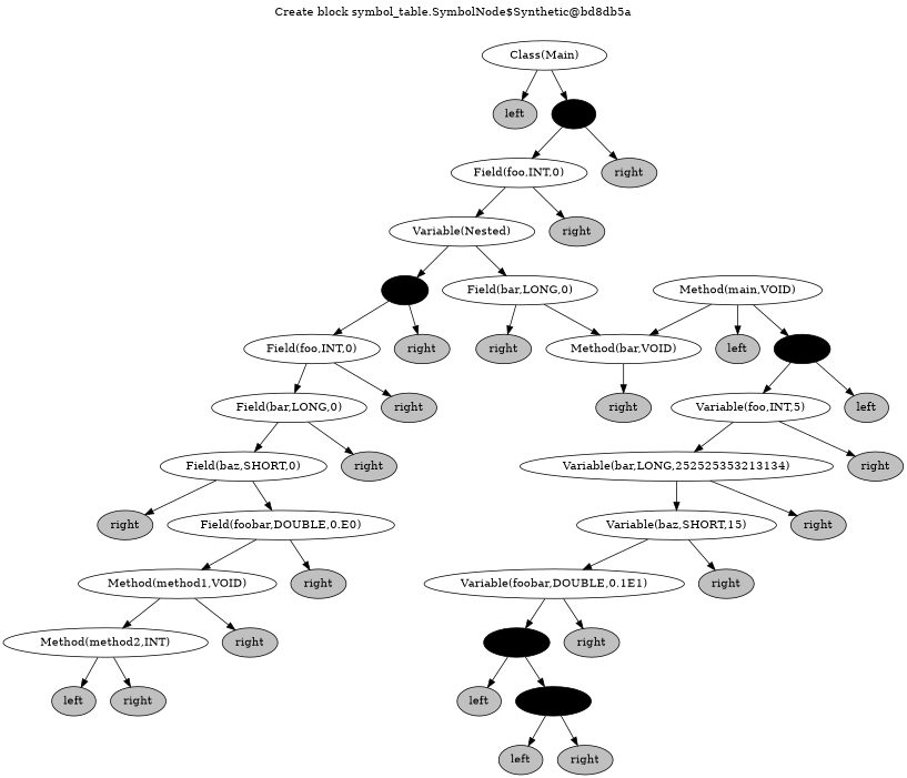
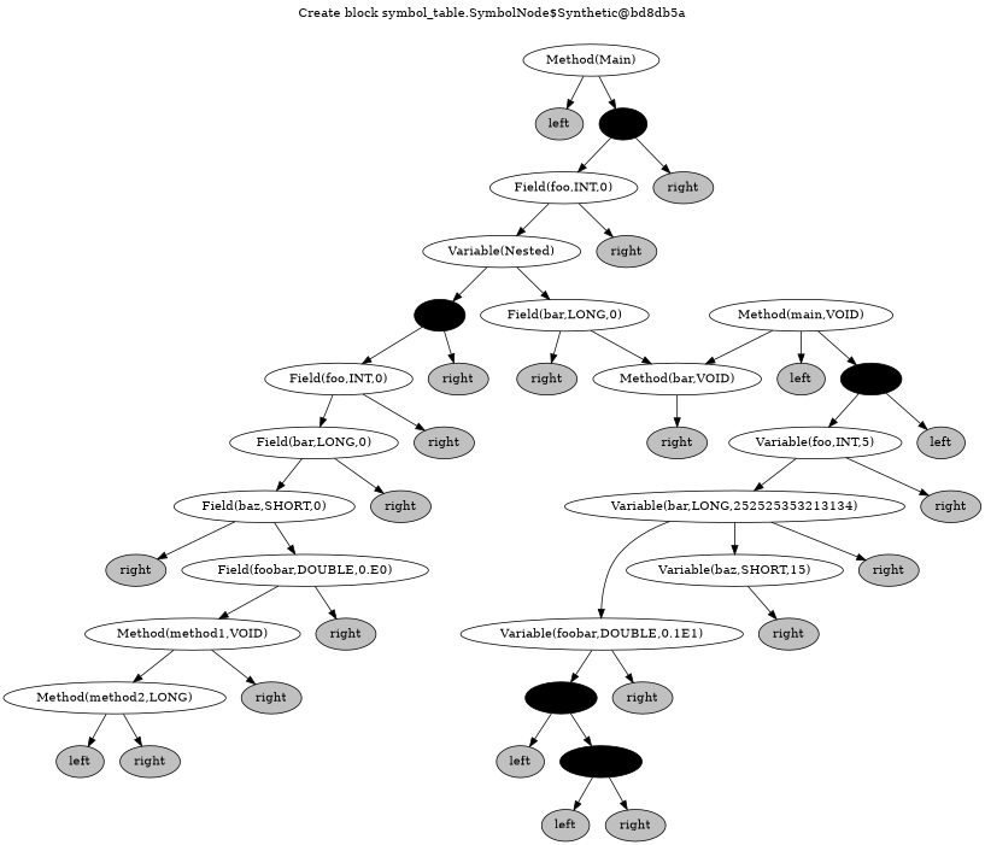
  digraph {
    label="Create block symbol_table.SymbolNode$Synthetic@bd8db5a"
    labelloc=t
    node [fillcolor=gray style=filled]
-   n0 [label="Class(Main)" fillcolor="" style=""]
+   n0 [label="Method(Main)" fillcolor="" style=""]
    n1 [label=left]
    n2 [fillcolor=black]
    n5 [label="Field(foo,INT,0)" fillcolor="" style=""]
    n6 [label=right]
    n11 [label="Variable(Nested)" fillcolor="" style=""]
    n12 [label=right]
    n23 [label="Field(bar,LONG,0)" fillcolor="" style=""]
    n24 [fillcolor=black]
    n47 [label="Method(bar,VOID)" fillcolor="" style=""]
    n48 [label=right]
    n49 [label="Field(foo,INT,0)" fillcolor="" style=""]
    n50 [label=right]
    n96 [label=right]
    n99 [label="Field(bar,LONG,0)" fillcolor="" style=""]
    n100 [label=right]
    n95 [label="Method(main,VOID)" fillcolor="" style=""]
    n191 [label=left]
    n192 [fillcolor=black]
    n385 [label=left]
    n386 [label="Variable(foo,INT,5)" fillcolor="" style=""]
    n773 [label="Variable(bar,LONG,252525353213134)" fillcolor="" style=""]
    n774 [label=right]
    n1547 [label="Variable(baz,SHORT,15)" fillcolor="" style=""]
    n1548 [label=right]
    n3095 [label="Variable(foobar,DOUBLE,0.1E1)" fillcolor="" style=""]
    n3096 [label=right]
    n6191 [fillcolor=black]
    n6192 [label=right]
    n12383 [label=left]
    n12384 [fillcolor=black]
    n24769 [label=left]
    n24770 [label=right]
    n199 [label="Field(baz,SHORT,0)" fillcolor="" style=""]
    n200 [label=right]
    n399 [label="Field(foobar,DOUBLE,0.E0)" fillcolor="" style=""]
    n400 [label=right]
    n799 [label="Method(method1,VOID)" fillcolor="" style=""]
    n800 [label=right]
-   n1599 [label="Method(method2,INT)" fillcolor="" style=""]
+   n1599 [label="Method(method2,LONG)" fillcolor="" style=""]
    n1600 [label=right]
    n3199 [label=left]
    n3200 [label=right]
    n0 -> n1
    n0 -> n2
    n2 -> n5
    n2 -> n6
    n5 -> n11
    n5 -> n12
    n11 -> n23
    n11 -> n24
    n23 -> n47
    n23 -> n48
    n24 -> n49
    n24 -> n50
    n47 -> n96
    n49 -> n99
    n49 -> n100
    n99 -> n199
    n99 -> n200
    n95 -> n47
    n95 -> n191
    n95 -> n192
    n192 -> n385
    n192 -> n386
    n386 -> n773
    n386 -> n774
    n773 -> n1547
    n773 -> n1548
-   n1547 -> n3095
+   n773 -> n3095
    n1547 -> n3096
    n3095 -> n6191
    n3095 -> n6192
    n6191 -> n12383
    n6191 -> n12384
    n12384 -> n24769
    n12384 -> n24770
    n199 -> n399
    n199 -> n400
    n399 -> n799
    n399 -> n800
    n799 -> n1599
    n799 -> n1600
    n1599 -> n3199
    n1599 -> n3200
  }
